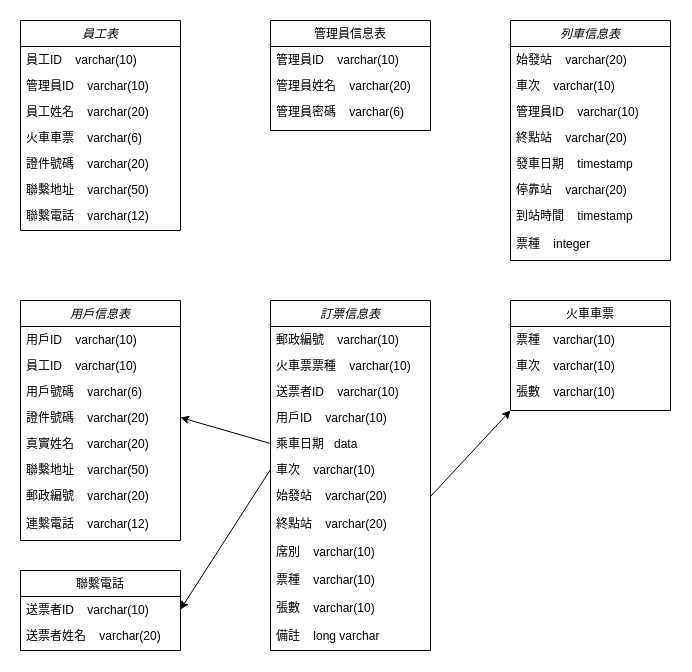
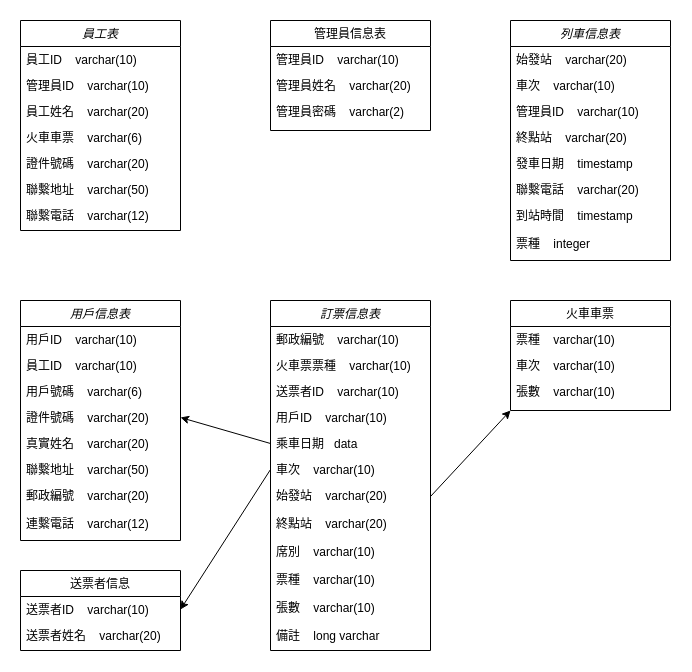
  <mxCell id="0" />
  <mxCell id="1" parent="0" />
  <mxCell id="2" value="員工表" style="swimlane;fontStyle=2;align=center;verticalAlign=top;childLayout=stackLayout;horizontal=1;startSize=26;horizontalStack=0;resizeParent=1;resizeLast=0;collapsible=1;marginBottom=0;rounded=0;shadow=0;strokeWidth=1;" parent="1" vertex="1"><mxGeometry x="20" y="20" width="160" height="210" as="geometry"><mxRectangle x="230" y="140" width="160" height="26" as="alternateBounds" /></mxGeometry></mxCell>
  <mxCell id="3" value="員工ID    varchar(10)" style="text;align=left;verticalAlign=top;spacingLeft=4;spacingRight=4;overflow=hidden;rotatable=0;points=[[0,0.5],[1,0.5]];portConstraint=eastwest;" parent="2" vertex="1"><mxGeometry y="26" width="160" height="26" as="geometry" /></mxCell>
  <mxCell id="4" value="管理員ID    varchar(10)" style="text;align=left;verticalAlign=top;spacingLeft=4;spacingRight=4;overflow=hidden;rotatable=0;points=[[0,0.5],[1,0.5]];portConstraint=eastwest;rounded=0;shadow=0;html=0;" parent="2" vertex="1"><mxGeometry y="52" width="160" height="26" as="geometry" /></mxCell>
  <mxCell id="5" value="員工姓名    varchar(20)" style="text;align=left;verticalAlign=top;spacingLeft=4;spacingRight=4;overflow=hidden;rotatable=0;points=[[0,0.5],[1,0.5]];portConstraint=eastwest;rounded=0;shadow=0;html=0;" parent="2" vertex="1"><mxGeometry y="78" width="160" height="26" as="geometry" /></mxCell>
  <mxCell id="6" value="火車車票    varchar(6)" style="text;align=left;verticalAlign=top;spacingLeft=4;spacingRight=4;overflow=hidden;rotatable=0;points=[[0,0.5],[1,0.5]];portConstraint=eastwest;rounded=0;shadow=0;html=0;" vertex="1" parent="2"><mxGeometry y="104" width="160" height="26" as="geometry" /></mxCell>
  <mxCell id="7" value="證件號碼    varchar(20)" style="text;align=left;verticalAlign=top;spacingLeft=4;spacingRight=4;overflow=hidden;rotatable=0;points=[[0,0.5],[1,0.5]];portConstraint=eastwest;rounded=0;shadow=0;html=0;" vertex="1" parent="2"><mxGeometry y="130" width="160" height="26" as="geometry" /></mxCell>
  <mxCell id="8" value="聯繫地址    varchar(50)" style="text;align=left;verticalAlign=top;spacingLeft=4;spacingRight=4;overflow=hidden;rotatable=0;points=[[0,0.5],[1,0.5]];portConstraint=eastwest;rounded=0;shadow=0;html=0;" vertex="1" parent="2"><mxGeometry y="156" width="160" height="26" as="geometry" /></mxCell>
  <mxCell id="9" value="聯繫電話    varchar(12)" style="text;align=left;verticalAlign=top;spacingLeft=4;spacingRight=4;overflow=hidden;rotatable=0;points=[[0,0.5],[1,0.5]];portConstraint=eastwest;rounded=0;shadow=0;html=0;" vertex="1" parent="2"><mxGeometry y="182" width="160" height="26" as="geometry" /></mxCell>
  <mxCell id="10" value="管理員信息表" style="swimlane;fontStyle=0;align=center;verticalAlign=top;childLayout=stackLayout;horizontal=1;startSize=26;horizontalStack=0;resizeParent=1;resizeLast=0;collapsible=1;marginBottom=0;rounded=0;shadow=0;strokeWidth=1;" parent="1" vertex="1"><mxGeometry x="270" y="20" width="160" height="110" as="geometry"><mxRectangle x="550" y="140" width="160" height="26" as="alternateBounds" /></mxGeometry></mxCell>
  <mxCell id="11" value="管理員ID    varchar(10)" style="text;align=left;verticalAlign=top;spacingLeft=4;spacingRight=4;overflow=hidden;rotatable=0;points=[[0,0.5],[1,0.5]];portConstraint=eastwest;rounded=0;shadow=0;html=0;" vertex="1" parent="10"><mxGeometry y="26" width="160" height="26" as="geometry" /></mxCell>
  <mxCell id="12" value="管理員姓名    varchar(20)" style="text;align=left;verticalAlign=top;spacingLeft=4;spacingRight=4;overflow=hidden;rotatable=0;points=[[0,0.5],[1,0.5]];portConstraint=eastwest;rounded=0;shadow=0;html=0;" vertex="1" parent="10"><mxGeometry y="52" width="160" height="26" as="geometry" /></mxCell>
- <mxCell id="13" value="管理員密碼    varchar(6)" style="text;align=left;verticalAlign=top;spacingLeft=4;spacingRight=4;overflow=hidden;rotatable=0;points=[[0,0.5],[1,0.5]];portConstraint=eastwest;" vertex="1" parent="10"><mxGeometry y="78" width="160" height="26" as="geometry" /></mxCell>
+ <mxCell id="13" value="管理員密碼    varchar(2)" style="text;align=left;verticalAlign=top;spacingLeft=4;spacingRight=4;overflow=hidden;rotatable=0;points=[[0,0.5],[1,0.5]];portConstraint=eastwest;" vertex="1" parent="10"><mxGeometry y="78" width="160" height="26" as="geometry" /></mxCell>
  <mxCell id="14" value="用戶信息表" style="swimlane;fontStyle=2;align=center;verticalAlign=top;childLayout=stackLayout;horizontal=1;startSize=26;horizontalStack=0;resizeParent=1;resizeLast=0;collapsible=1;marginBottom=0;rounded=0;shadow=0;strokeWidth=1;" vertex="1" parent="1"><mxGeometry x="20" y="300" width="160" height="240" as="geometry"><mxRectangle x="230" y="140" width="160" height="26" as="alternateBounds" /></mxGeometry></mxCell>
  <mxCell id="15" value="用戶ID    varchar(10)" style="text;align=left;verticalAlign=top;spacingLeft=4;spacingRight=4;overflow=hidden;rotatable=0;points=[[0,0.5],[1,0.5]];portConstraint=eastwest;" vertex="1" parent="14"><mxGeometry y="26" width="160" height="26" as="geometry" /></mxCell>
  <mxCell id="16" value="員工ID    varchar(10)" style="text;align=left;verticalAlign=top;spacingLeft=4;spacingRight=4;overflow=hidden;rotatable=0;points=[[0,0.5],[1,0.5]];portConstraint=eastwest;rounded=0;shadow=0;html=0;" vertex="1" parent="14"><mxGeometry y="52" width="160" height="26" as="geometry" /></mxCell>
  <mxCell id="17" value="用戶號碼    varchar(6)" style="text;align=left;verticalAlign=top;spacingLeft=4;spacingRight=4;overflow=hidden;rotatable=0;points=[[0,0.5],[1,0.5]];portConstraint=eastwest;rounded=0;shadow=0;html=0;" vertex="1" parent="14"><mxGeometry y="78" width="160" height="26" as="geometry" /></mxCell>
  <mxCell id="18" value="證件號碼    varchar(20)" style="text;align=left;verticalAlign=top;spacingLeft=4;spacingRight=4;overflow=hidden;rotatable=0;points=[[0,0.5],[1,0.5]];portConstraint=eastwest;rounded=0;shadow=0;html=0;" vertex="1" parent="14"><mxGeometry y="104" width="160" height="26" as="geometry" /></mxCell>
  <mxCell id="19" value="真實姓名    varchar(20)" style="text;align=left;verticalAlign=top;spacingLeft=4;spacingRight=4;overflow=hidden;rotatable=0;points=[[0,0.5],[1,0.5]];portConstraint=eastwest;rounded=0;shadow=0;html=0;" vertex="1" parent="14"><mxGeometry y="130" width="160" height="26" as="geometry" /></mxCell>
  <mxCell id="20" value="聯繫地址    varchar(50)" style="text;align=left;verticalAlign=top;spacingLeft=4;spacingRight=4;overflow=hidden;rotatable=0;points=[[0,0.5],[1,0.5]];portConstraint=eastwest;rounded=0;shadow=0;html=0;" vertex="1" parent="14"><mxGeometry y="156" width="160" height="26" as="geometry" /></mxCell>
  <mxCell id="21" value="郵政編號    varchar(20)" style="text;align=left;verticalAlign=top;spacingLeft=4;spacingRight=4;overflow=hidden;rotatable=0;points=[[0,0.5],[1,0.5]];portConstraint=eastwest;rounded=0;shadow=0;html=0;" vertex="1" parent="14"><mxGeometry y="182" width="160" height="28" as="geometry" /></mxCell>
  <mxCell id="22" value="連繫電話    varchar(12)" style="text;align=left;verticalAlign=top;spacingLeft=4;spacingRight=4;overflow=hidden;rotatable=0;points=[[0,0.5],[1,0.5]];portConstraint=eastwest;rounded=0;shadow=0;html=0;" vertex="1" parent="14"><mxGeometry y="210" width="160" height="28" as="geometry" /></mxCell>
  <mxCell id="23" value="列車信息表" style="swimlane;fontStyle=2;align=center;verticalAlign=top;childLayout=stackLayout;horizontal=1;startSize=26;horizontalStack=0;resizeParent=1;resizeLast=0;collapsible=1;marginBottom=0;rounded=0;shadow=0;strokeWidth=1;" vertex="1" parent="1"><mxGeometry x="510" y="20" width="160" height="240" as="geometry"><mxRectangle x="230" y="140" width="160" height="26" as="alternateBounds" /></mxGeometry></mxCell>
  <mxCell id="24" value="始發站    varchar(20)" style="text;align=left;verticalAlign=top;spacingLeft=4;spacingRight=4;overflow=hidden;rotatable=0;points=[[0,0.5],[1,0.5]];portConstraint=eastwest;" vertex="1" parent="23"><mxGeometry y="26" width="160" height="26" as="geometry" /></mxCell>
  <mxCell id="25" value="車次    varchar(10)" style="text;align=left;verticalAlign=top;spacingLeft=4;spacingRight=4;overflow=hidden;rotatable=0;points=[[0,0.5],[1,0.5]];portConstraint=eastwest;rounded=0;shadow=0;html=0;" vertex="1" parent="23"><mxGeometry y="52" width="160" height="26" as="geometry" /></mxCell>
  <mxCell id="26" value="管理員ID    varchar(10)" style="text;align=left;verticalAlign=top;spacingLeft=4;spacingRight=4;overflow=hidden;rotatable=0;points=[[0,0.5],[1,0.5]];portConstraint=eastwest;rounded=0;shadow=0;html=0;" vertex="1" parent="23"><mxGeometry y="78" width="160" height="26" as="geometry" /></mxCell>
  <mxCell id="27" value="終點站    varchar(20)" style="text;align=left;verticalAlign=top;spacingLeft=4;spacingRight=4;overflow=hidden;rotatable=0;points=[[0,0.5],[1,0.5]];portConstraint=eastwest;rounded=0;shadow=0;html=0;" vertex="1" parent="23"><mxGeometry y="104" width="160" height="26" as="geometry" /></mxCell>
  <mxCell id="28" value="發車日期    timestamp" style="text;align=left;verticalAlign=top;spacingLeft=4;spacingRight=4;overflow=hidden;rotatable=0;points=[[0,0.5],[1,0.5]];portConstraint=eastwest;rounded=0;shadow=0;html=0;" vertex="1" parent="23"><mxGeometry y="130" width="160" height="26" as="geometry" /></mxCell>
- <mxCell id="29" value="停靠站    varchar(20)" style="text;align=left;verticalAlign=top;spacingLeft=4;spacingRight=4;overflow=hidden;rotatable=0;points=[[0,0.5],[1,0.5]];portConstraint=eastwest;rounded=0;shadow=0;html=0;" vertex="1" parent="23"><mxGeometry y="156" width="160" height="26" as="geometry" /></mxCell>
+ <mxCell id="29" value="聯繫電話    varchar(20)" style="text;align=left;verticalAlign=top;spacingLeft=4;spacingRight=4;overflow=hidden;rotatable=0;points=[[0,0.5],[1,0.5]];portConstraint=eastwest;rounded=0;shadow=0;html=0;" vertex="1" parent="23"><mxGeometry y="156" width="160" height="26" as="geometry" /></mxCell>
  <mxCell id="30" value="到站時間    timestamp" style="text;align=left;verticalAlign=top;spacingLeft=4;spacingRight=4;overflow=hidden;rotatable=0;points=[[0,0.5],[1,0.5]];portConstraint=eastwest;rounded=0;shadow=0;html=0;" vertex="1" parent="23"><mxGeometry y="182" width="160" height="28" as="geometry" /></mxCell>
  <mxCell id="31" value="票種    integer" style="text;align=left;verticalAlign=top;spacingLeft=4;spacingRight=4;overflow=hidden;rotatable=0;points=[[0,0.5],[1,0.5]];portConstraint=eastwest;rounded=0;shadow=0;html=0;" vertex="1" parent="23"><mxGeometry y="210" width="160" height="28" as="geometry" /></mxCell>
  <mxCell id="32" value="訂票信息表" style="swimlane;fontStyle=2;align=center;verticalAlign=top;childLayout=stackLayout;horizontal=1;startSize=26;horizontalStack=0;resizeParent=1;resizeLast=0;collapsible=1;marginBottom=0;rounded=0;shadow=0;strokeWidth=1;" vertex="1" parent="1"><mxGeometry x="270" y="300" width="160" height="350" as="geometry"><mxRectangle x="230" y="140" width="160" height="26" as="alternateBounds" /></mxGeometry></mxCell>
  <mxCell id="33" value="郵政編號    varchar(10)" style="text;align=left;verticalAlign=top;spacingLeft=4;spacingRight=4;overflow=hidden;rotatable=0;points=[[0,0.5],[1,0.5]];portConstraint=eastwest;" vertex="1" parent="32"><mxGeometry y="26" width="160" height="26" as="geometry" /></mxCell>
  <mxCell id="34" value="火車票票種    varchar(10)" style="text;align=left;verticalAlign=top;spacingLeft=4;spacingRight=4;overflow=hidden;rotatable=0;points=[[0,0.5],[1,0.5]];portConstraint=eastwest;rounded=0;shadow=0;html=0;" vertex="1" parent="32"><mxGeometry y="52" width="160" height="26" as="geometry" /></mxCell>
  <mxCell id="35" value="送票者ID    varchar(10)" style="text;align=left;verticalAlign=top;spacingLeft=4;spacingRight=4;overflow=hidden;rotatable=0;points=[[0,0.5],[1,0.5]];portConstraint=eastwest;rounded=0;shadow=0;html=0;" vertex="1" parent="32"><mxGeometry y="78" width="160" height="26" as="geometry" /></mxCell>
  <mxCell id="36" value="用戶ID    varchar(10)" style="text;align=left;verticalAlign=top;spacingLeft=4;spacingRight=4;overflow=hidden;rotatable=0;points=[[0,0.5],[1,0.5]];portConstraint=eastwest;rounded=0;shadow=0;html=0;" vertex="1" parent="32"><mxGeometry y="104" width="160" height="26" as="geometry" /></mxCell>
  <mxCell id="37" value="乘車日期   data" style="text;align=left;verticalAlign=top;spacingLeft=4;spacingRight=4;overflow=hidden;rotatable=0;points=[[0,0.5],[1,0.5]];portConstraint=eastwest;rounded=0;shadow=0;html=0;" vertex="1" parent="32"><mxGeometry y="130" width="160" height="26" as="geometry" /></mxCell>
  <mxCell id="38" value="車次    varchar(10)" style="text;align=left;verticalAlign=top;spacingLeft=4;spacingRight=4;overflow=hidden;rotatable=0;points=[[0,0.5],[1,0.5]];portConstraint=eastwest;rounded=0;shadow=0;html=0;" vertex="1" parent="32"><mxGeometry y="156" width="160" height="26" as="geometry" /></mxCell>
  <mxCell id="39" value="始發站    varchar(20)" style="text;align=left;verticalAlign=top;spacingLeft=4;spacingRight=4;overflow=hidden;rotatable=0;points=[[0,0.5],[1,0.5]];portConstraint=eastwest;rounded=0;shadow=0;html=0;" vertex="1" parent="32"><mxGeometry y="182" width="160" height="28" as="geometry" /></mxCell>
  <mxCell id="40" value="終點站    varchar(20)" style="text;align=left;verticalAlign=top;spacingLeft=4;spacingRight=4;overflow=hidden;rotatable=0;points=[[0,0.5],[1,0.5]];portConstraint=eastwest;rounded=0;shadow=0;html=0;" vertex="1" parent="32"><mxGeometry y="210" width="160" height="28" as="geometry" /></mxCell>
  <mxCell id="41" value="席別    varchar(10)" style="text;align=left;verticalAlign=top;spacingLeft=4;spacingRight=4;overflow=hidden;rotatable=0;points=[[0,0.5],[1,0.5]];portConstraint=eastwest;rounded=0;shadow=0;html=0;" vertex="1" parent="32"><mxGeometry y="238" width="160" height="28" as="geometry" /></mxCell>
  <mxCell id="42" value="票種    varchar(10)" style="text;align=left;verticalAlign=top;spacingLeft=4;spacingRight=4;overflow=hidden;rotatable=0;points=[[0,0.5],[1,0.5]];portConstraint=eastwest;rounded=0;shadow=0;html=0;" vertex="1" parent="32"><mxGeometry y="266" width="160" height="28" as="geometry" /></mxCell>
  <mxCell id="43" value="張數    varchar(10)" style="text;align=left;verticalAlign=top;spacingLeft=4;spacingRight=4;overflow=hidden;rotatable=0;points=[[0,0.5],[1,0.5]];portConstraint=eastwest;rounded=0;shadow=0;html=0;" vertex="1" parent="32"><mxGeometry y="294" width="160" height="28" as="geometry" /></mxCell>
  <mxCell id="44" value="備註    long varchar" style="text;align=left;verticalAlign=top;spacingLeft=4;spacingRight=4;overflow=hidden;rotatable=0;points=[[0,0.5],[1,0.5]];portConstraint=eastwest;rounded=0;shadow=0;html=0;" vertex="1" parent="32"><mxGeometry y="322" width="160" height="28" as="geometry" /></mxCell>
  <mxCell id="45" value="火車車票" style="swimlane;fontStyle=0;align=center;verticalAlign=top;childLayout=stackLayout;horizontal=1;startSize=26;horizontalStack=0;resizeParent=1;resizeLast=0;collapsible=1;marginBottom=0;rounded=0;shadow=0;strokeWidth=1;" vertex="1" parent="1"><mxGeometry x="510" y="300" width="160" height="110" as="geometry"><mxRectangle x="550" y="140" width="160" height="26" as="alternateBounds" /></mxGeometry></mxCell>
  <mxCell id="46" value="票種    varchar(10)" style="text;align=left;verticalAlign=top;spacingLeft=4;spacingRight=4;overflow=hidden;rotatable=0;points=[[0,0.5],[1,0.5]];portConstraint=eastwest;rounded=0;shadow=0;html=0;" vertex="1" parent="45"><mxGeometry y="26" width="160" height="26" as="geometry" /></mxCell>
  <mxCell id="47" value="車次    varchar(10)" style="text;align=left;verticalAlign=top;spacingLeft=4;spacingRight=4;overflow=hidden;rotatable=0;points=[[0,0.5],[1,0.5]];portConstraint=eastwest;rounded=0;shadow=0;html=0;" vertex="1" parent="45"><mxGeometry y="52" width="160" height="26" as="geometry" /></mxCell>
  <mxCell id="48" value="張數    varchar(10)" style="text;align=left;verticalAlign=top;spacingLeft=4;spacingRight=4;overflow=hidden;rotatable=0;points=[[0,0.5],[1,0.5]];portConstraint=eastwest;rounded=0;shadow=0;html=0;" vertex="1" parent="45"><mxGeometry y="78" width="160" height="28" as="geometry" /></mxCell>
- <mxCell id="49" value="聯繫電話" style="swimlane;fontStyle=0;align=center;verticalAlign=top;childLayout=stackLayout;horizontal=1;startSize=26;horizontalStack=0;resizeParent=1;resizeLast=0;collapsible=1;marginBottom=0;rounded=0;shadow=0;strokeWidth=1;" vertex="1" parent="1"><mxGeometry x="20" y="570" width="160" height="80" as="geometry"><mxRectangle x="550" y="140" width="160" height="26" as="alternateBounds" /></mxGeometry></mxCell>
+ <mxCell id="49" value="送票者信息" style="swimlane;fontStyle=0;align=center;verticalAlign=top;childLayout=stackLayout;horizontal=1;startSize=26;horizontalStack=0;resizeParent=1;resizeLast=0;collapsible=1;marginBottom=0;rounded=0;shadow=0;strokeWidth=1;" vertex="1" parent="1"><mxGeometry x="20" y="570" width="160" height="80" as="geometry"><mxRectangle x="550" y="140" width="160" height="26" as="alternateBounds" /></mxGeometry></mxCell>
  <mxCell id="50" value="送票者ID    varchar(10)" style="text;align=left;verticalAlign=top;spacingLeft=4;spacingRight=4;overflow=hidden;rotatable=0;points=[[0,0.5],[1,0.5]];portConstraint=eastwest;rounded=0;shadow=0;html=0;" vertex="1" parent="49"><mxGeometry y="26" width="160" height="26" as="geometry" /></mxCell>
  <mxCell id="51" value="送票者姓名    varchar(20)" style="text;align=left;verticalAlign=top;spacingLeft=4;spacingRight=4;overflow=hidden;rotatable=0;points=[[0,0.5],[1,0.5]];portConstraint=eastwest;rounded=0;shadow=0;html=0;" vertex="1" parent="49"><mxGeometry y="52" width="160" height="26" as="geometry" /></mxCell>
  <mxCell id="52" value="" style="endArrow=classic;html=1;rounded=0;entryX=1;entryY=0.5;entryDx=0;entryDy=0;exitX=0;exitY=0.5;exitDx=0;exitDy=0;" edge="1" parent="1" source="38" target="50"><mxGeometry width="50" height="50" relative="1" as="geometry"><mxPoint x="270" y="660" as="sourcePoint" /><mxPoint x="300" y="670" as="targetPoint" /></mxGeometry></mxCell>
  <mxCell id="53" value="" style="endArrow=classic;html=1;rounded=0;exitX=0;exitY=0.5;exitDx=0;exitDy=0;entryX=1;entryY=0.5;entryDx=0;entryDy=0;" edge="1" parent="1" source="37" target="18"><mxGeometry width="50" height="50" relative="1" as="geometry"><mxPoint x="250" y="520" as="sourcePoint" /><mxPoint x="300" y="470" as="targetPoint" /></mxGeometry></mxCell>
  <mxCell id="54" value="" style="endArrow=classic;html=1;rounded=0;exitX=1;exitY=0.5;exitDx=0;exitDy=0;entryX=0;entryY=1;entryDx=0;entryDy=0;" edge="1" parent="1" source="39" target="45"><mxGeometry width="50" height="50" relative="1" as="geometry"><mxPoint x="490" y="520" as="sourcePoint" /><mxPoint x="300" y="470" as="targetPoint" /></mxGeometry></mxCell>
